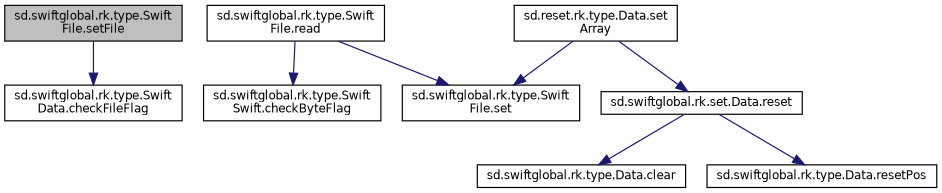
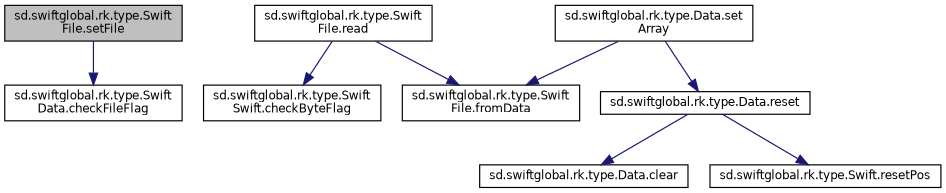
  digraph {
    rankdir=TB
    node [color=black fillcolor=white fontname=Helvetica fontsize=10 shape=record style=filled]
    edge [color=midnightblue fontname=Helvetica fontsize=10 labelfontname=Helvetica labelfontsize=10 style=solid]
    n1 [fillcolor=grey75 fontcolor=black height=0.2 label="sd.swiftglobal.rk.type.Swift\lFile.setFile" width=0.4]
    n2 [height=0.2 label="sd.swiftglobal.rk.type.Swift\lData.checkFileFlag" width=0.4]
    n3 [height=0.2 label="sd.swiftglobal.rk.type.Swift\lFile.read" width=0.4]
    n4 [height=0.2 label="sd.swiftglobal.rk.type.Swift\lSwift.checkByteFlag" width=0.4]
-   n5 [height=0.2 label="sd.swiftglobal.rk.type.Swift\lFile.set" width=0.4]
-   n6 [height=0.2 label="sd.reset.rk.type.Data.set\lArray" width=0.4]
-   n7 [height=0.2 label="sd.swiftglobal.rk.set.Data.reset" width=0.4]
+   n5 [height=0.2 label="sd.swiftglobal.rk.type.Swift\lFile.fromData" width=0.4]
+   n6 [height=0.2 label="sd.swiftglobal.rk.type.Data.set\lArray" width=0.4]
+   n7 [height=0.2 label="sd.swiftglobal.rk.type.Data.reset" width=0.4]
    n8 [height=0.2 label="sd.swiftglobal.rk.type.Data.clear" width=0.4]
-   n9 [height=0.2 label="sd.swiftglobal.rk.type.Data.resetPos" width=0.4]
+   n9 [height=0.2 label="sd.swiftglobal.rk.type.Swift.resetPos" width=0.4]
    n1 -> n2
    n3 -> n4
    n3 -> n5
    n6 -> n5
    n6 -> n7
    n7 -> n8
    n7 -> n9
  }
